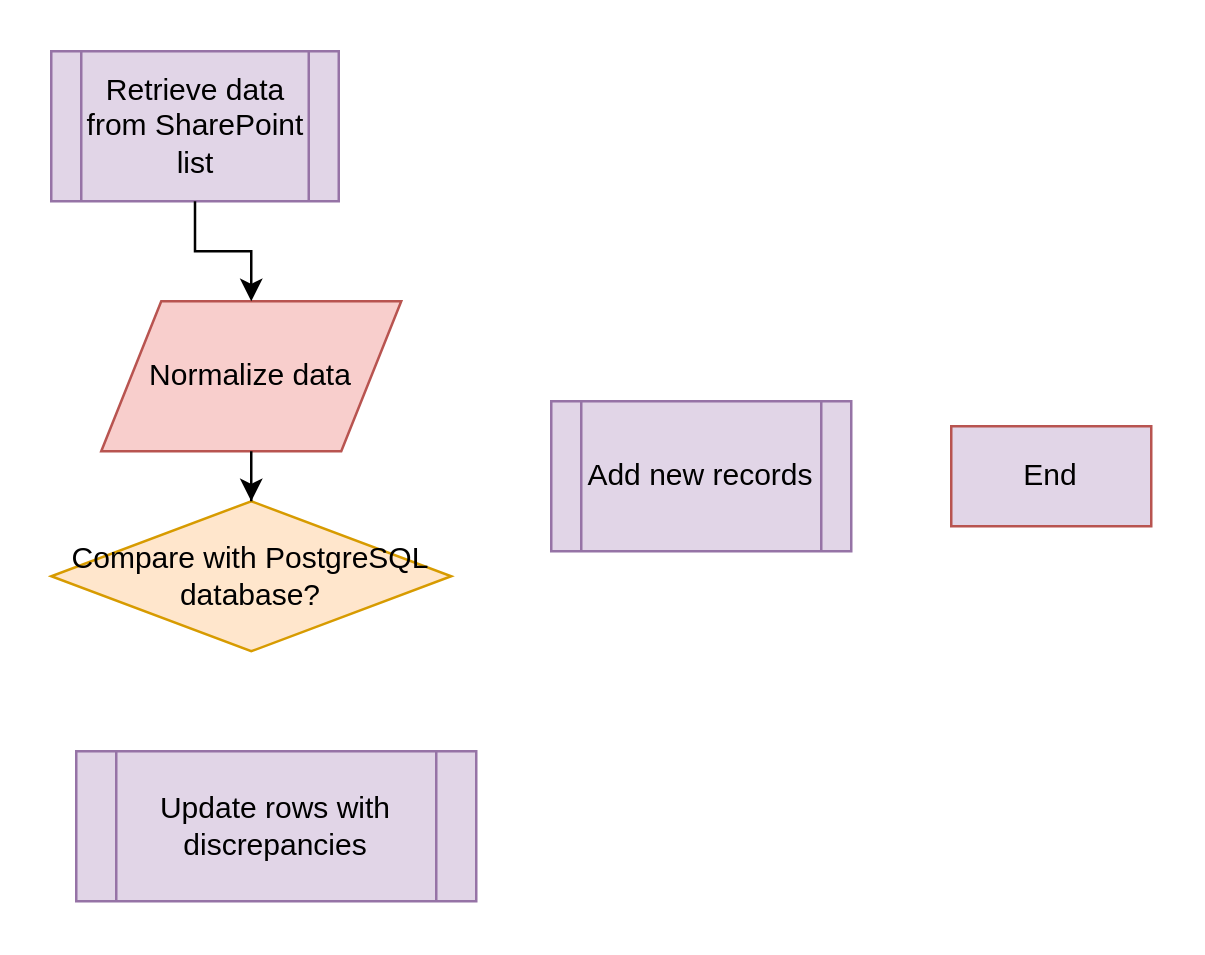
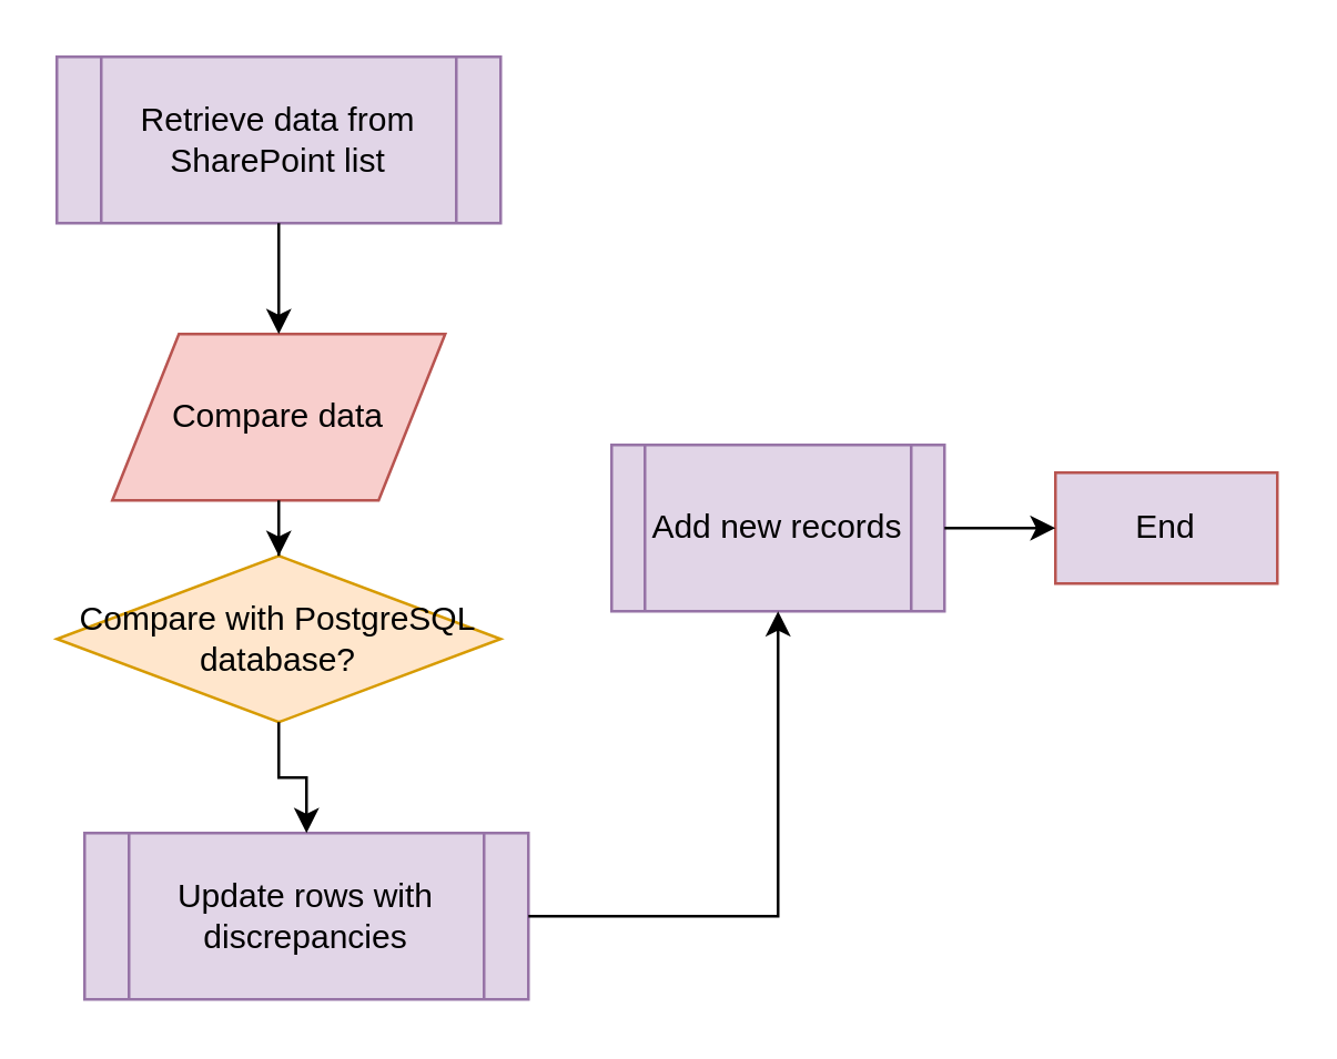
  <mxCell id="0" />
  <mxCell id="1" parent="0" />
- <mxCell id="2" value="Retrieve data from SharePoint list" style="shape=process;whiteSpace=wrap;html=1;fillColor=#e1d5e7;strokeColor=#9673a6;" vertex="1" connectable="0" parent="1"><mxGeometry x="20" y="20" width="115" height="60" as="geometry" /></mxCell>
- <mxCell id="3" value="Normalize data" style="shape=parallelogram;perimeter=parallelogramPerimeter;whiteSpace=wrap;html=1;fillColor=#f8cecc;strokeColor=#b85450;" vertex="1" connectable="0" parent="1"><mxGeometry x="40" y="120" width="120" height="60" as="geometry" /></mxCell>
+ <mxCell id="2" value="Retrieve data from SharePoint list" style="shape=process;whiteSpace=wrap;html=1;fillColor=#e1d5e7;strokeColor=#9673a6;" vertex="1" connectable="0" parent="1"><mxGeometry x="20" y="20" width="160" height="60" as="geometry" /></mxCell>
+ <mxCell id="3" value="Compare data" style="shape=parallelogram;perimeter=parallelogramPerimeter;whiteSpace=wrap;html=1;fillColor=#f8cecc;strokeColor=#b85450;" vertex="1" connectable="0" parent="1"><mxGeometry x="40" y="120" width="120" height="60" as="geometry" /></mxCell>
  <mxCell id="4" value="Compare with PostgreSQL database?" style="shape=rhombus;perimeter=rhombusPerimeter;whiteSpace=wrap;html=1;fillColor=#ffe6cc;strokeColor=#d79b00;" vertex="1" connectable="0" parent="1"><mxGeometry x="20" y="200" width="160" height="60" as="geometry" /></mxCell>
  <mxCell id="5" value="Update rows with discrepancies" style="shape=process;whiteSpace=wrap;html=1;fillColor=#e1d5e7;strokeColor=#9673a6;" vertex="1" connectable="0" parent="1"><mxGeometry x="30" y="300" width="160" height="60" as="geometry" /></mxCell>
  <mxCell id="6" value="Add new records" style="shape=process;whiteSpace=wrap;html=1;fillColor=#e1d5e7;strokeColor=#9673a6;" vertex="1" connectable="0" parent="1"><mxGeometry x="220" y="160" width="120" height="60" as="geometry" /></mxCell>
  <mxCell id="7" value="End" style="rounded=0;whiteSpace=wrap;html=1;fillColor=#e1d5e7;strokeColor=#b85450;" vertex="1" connectable="0" parent="1"><mxGeometry x="380" y="170" width="80" height="40" as="geometry" /></mxCell>
  <mxCell id="8" style="edgeStyle=orthogonalEdgeStyle;rounded=0;orthogonalLoop=1;jettySize=auto;html=1;" edge="1" parent="1" source="2" target="3"><mxGeometry relative="1" as="geometry" /></mxCell>
  <mxCell id="9" style="edgeStyle=orthogonalEdgeStyle;rounded=0;orthogonalLoop=1;jettySize=auto;html=1;" edge="1" parent="1" source="3" target="4"><mxGeometry relative="1" as="geometry" /></mxCell>
+ <mxCell id="10" style="edgeStyle=orthogonalEdgeStyle;rounded=0;orthogonalLoop=1;jettySize=auto;html=1;" edge="1" parent="1" source="4" target="5"><mxGeometry relative="1" as="geometry" /></mxCell>
+ <mxCell id="11" style="edgeStyle=orthogonalEdgeStyle;rounded=0;orthogonalLoop=1;jettySize=auto;html=1;" edge="1" parent="1" source="5" target="6"><mxGeometry relative="1" as="geometry" /></mxCell>
+ <mxCell id="12" style="edgeStyle=orthogonalEdgeStyle;rounded=0;orthogonalLoop=1;jettySize=auto;html=1;" edge="1" parent="1" source="6" target="7"><mxGeometry relative="1" as="geometry" /></mxCell>
